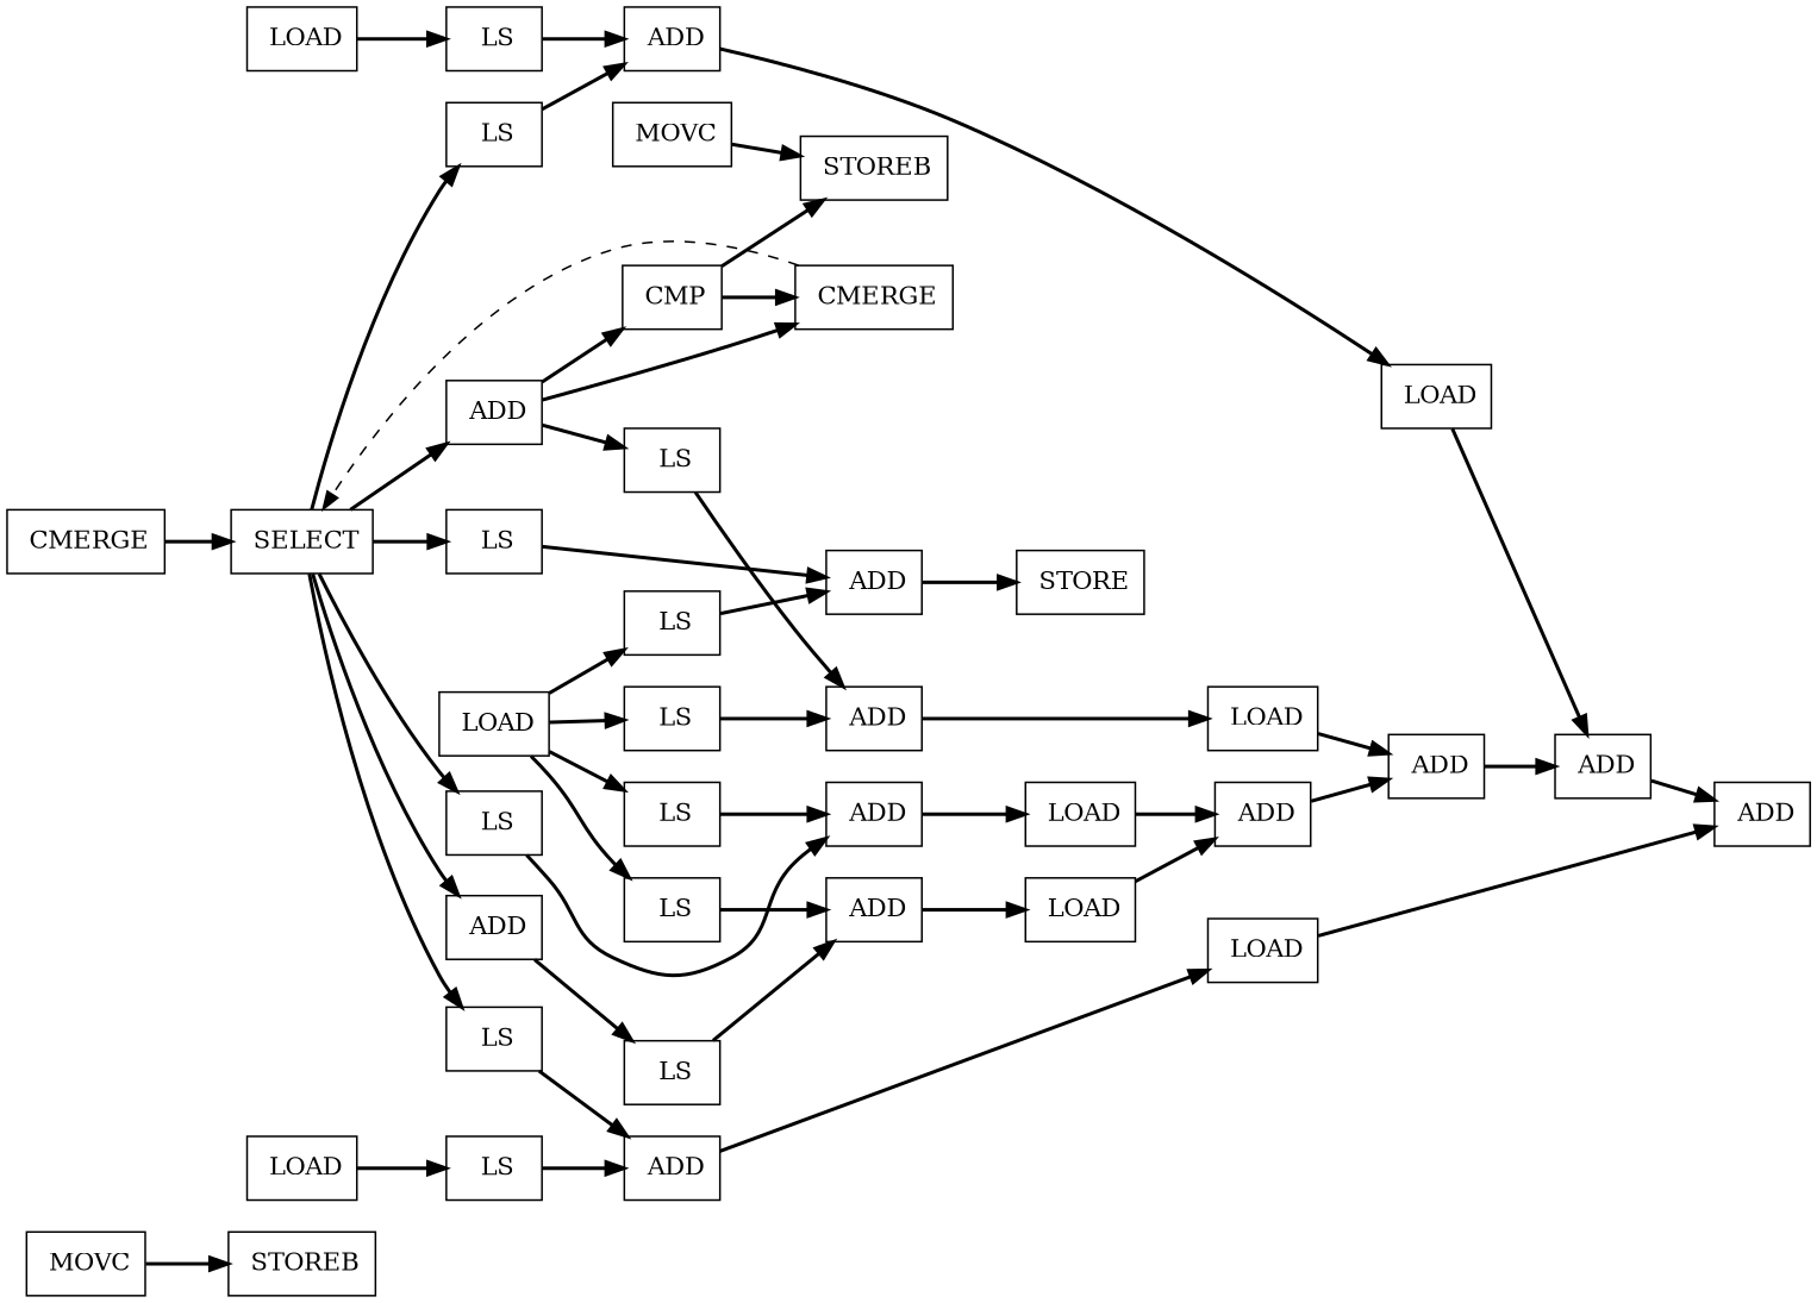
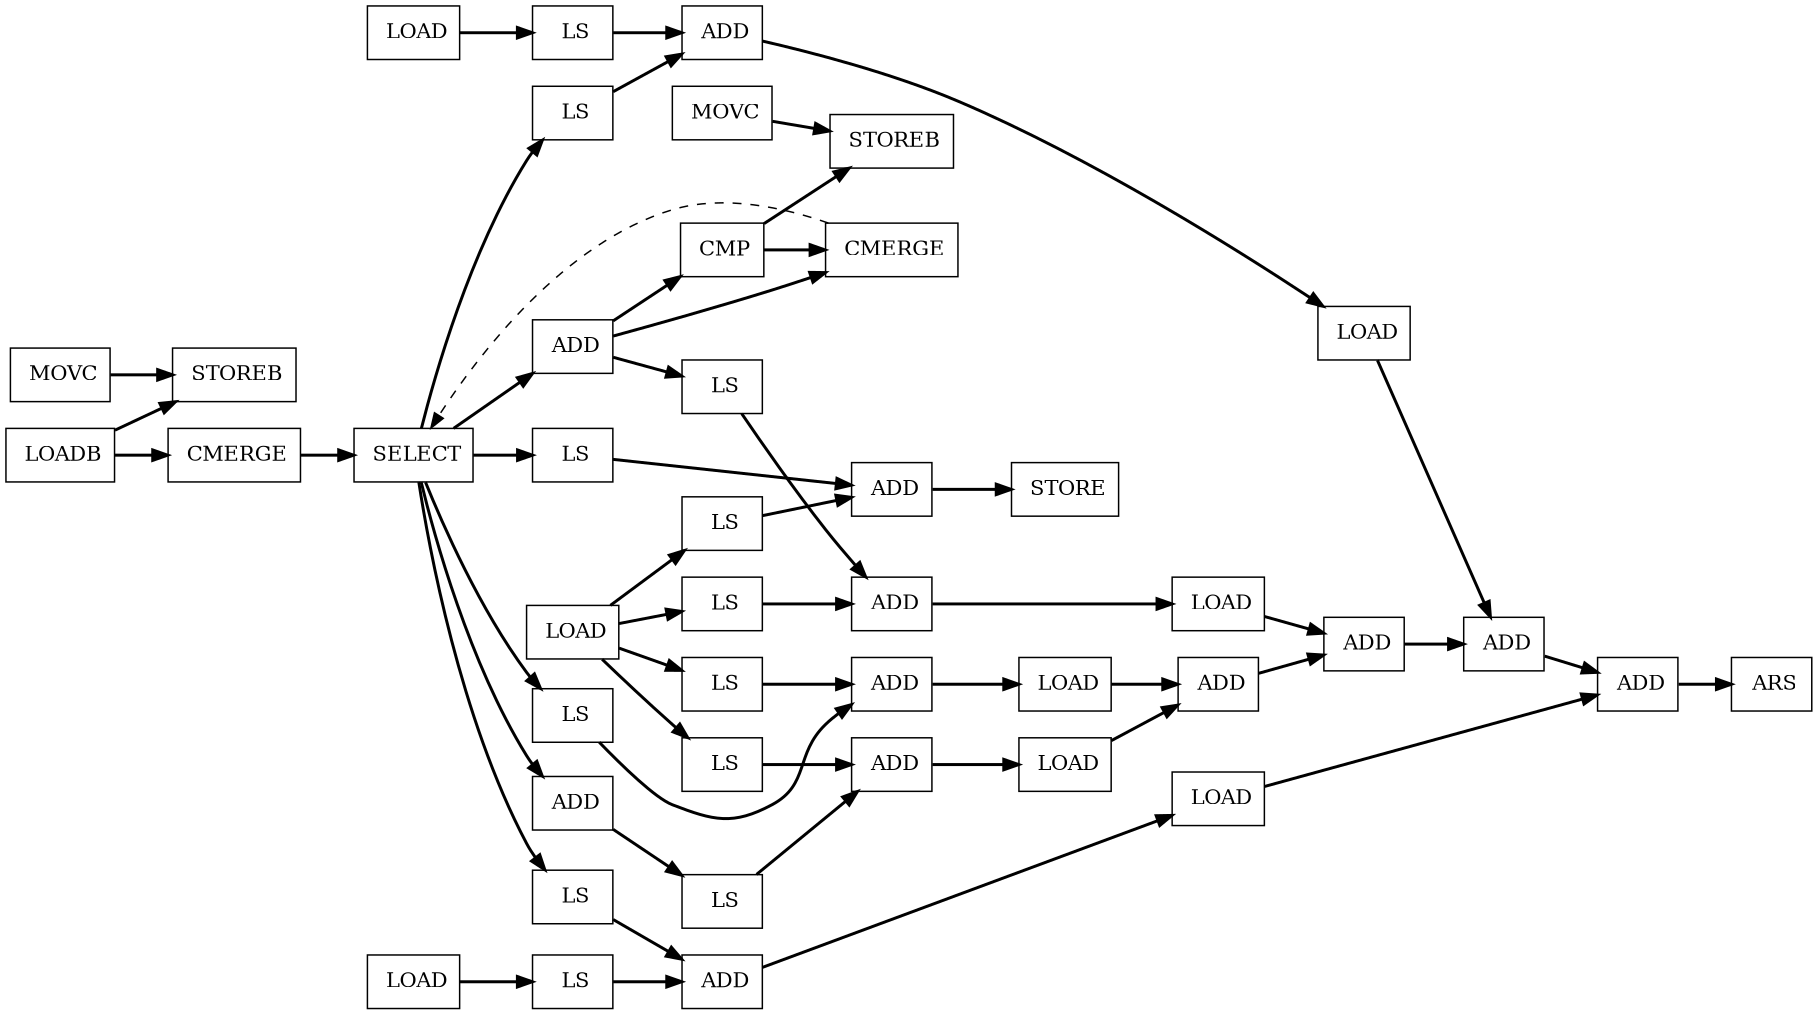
  digraph {
    compound=true
    fontname="DejaVu Serif"
    nslimit=1000.0
    rankdir=LR
    node [fontname="DejaVu Serif" shape=box]
    edge [color=black fontname="DejaVu Serif" style=bold]
+   n1 [label=" LOADB"]
    n2 [label=" STOREB"]
    n3 [label=" CMERGE"]
    n4 [label=" SELECT"]
    n5 [label=" MOVC"]
    n6 [label=" STOREB"]
    n7 [label=" MOVC"]
    n8 [label=" ADD"]
    n9 [label=" ADD"]
    n10 [label=" LS"]
    n11 [label=" LS"]
    n12 [label=" LS"]
    n13 [label=" LS"]
    n14 [label=" CMP"]
    n15 [label=" CMERGE"]
    n16 [label=" LS"]
    n17 [label=" LS"]
    n18 [label=" ADD"]
    n19 [label=" ADD"]
    n20 [label=" ADD"]
    n21 [label=" ADD"]
    n22 [label=" STORE"]
    n23 [label=" LOAD"]
    n24 [label=" LS"]
    n25 [label=" LS"]
    n26 [label=" LS"]
    n27 [label=" LS"]
    n28 [label=" ADD"]
    n29 [label=" ADD"]
    n30 [label=" LOAD"]
    n31 [label=" ADD"]
    n32 [label=" LOAD"]
    n33 [label=" LS"]
+   n34 [label=" ARS"]
    n35 [label=" LOAD"]
    n36 [label=" ADD"]
    n37 [label=" LOAD"]
    n38 [label=" LS"]
    n39 [label=" LOAD"]
    n40 [label=" ADD"]
    n41 [label=" LOAD"]
    n42 [label=" ADD"]
    n43 [label=" LOAD"]
+   n1 -> n2
+   n1 -> n3
    n3 -> n4
    n4 -> n8
    n4 -> n9
    n4 -> n10
    n4 -> n11
    n4 -> n12
    n4 -> n13
    n5 -> n2
    n7 -> n6
    n8 -> n14
    n8 -> n15
    n8 -> n16
    n9 -> n17
    n10 -> n18
    n11 -> n19
    n12 -> n20
    n13 -> n21
    n14 -> n6
    n14 -> n15
    n15 -> n4 [style=dashed]
    n16 -> n28
    n17 -> n29
    n18 -> n22
    n19 -> n30
    n20 -> n35
    n21 -> n43
    n23 -> n24
    n23 -> n25
    n23 -> n26
    n23 -> n27
    n24 -> n18
    n25 -> n28
    n26 -> n29
    n27 -> n21
    n28 -> n39
    n29 -> n41
    n30 -> n31
+   n31 -> n34
    n32 -> n33
    n33 -> n19
    n35 -> n36
    n36 -> n31
    n37 -> n38
    n38 -> n20
    n39 -> n40
    n40 -> n36
    n41 -> n42
    n42 -> n40
    n43 -> n42
  }
